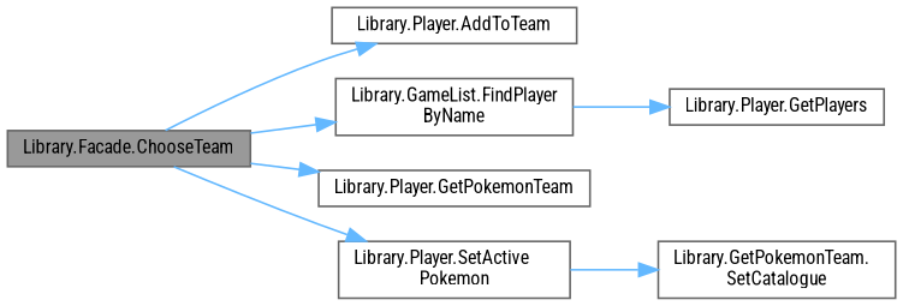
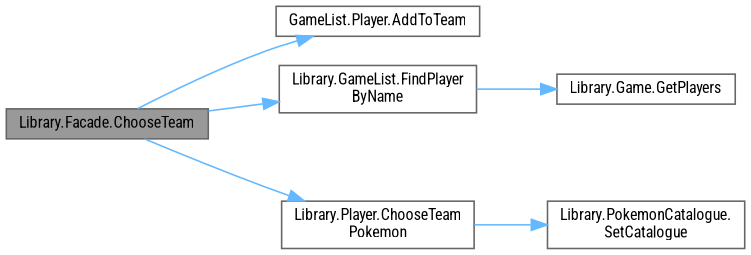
  digraph {
    fontname="Roboto Condensed"
    rankdir=LR
    node [color=grey40 fillcolor=white fontname="Roboto Condensed" fontsize=10 shape=box style=filled]
    edge [color=steelblue1 fontname="Roboto Condensed" fontsize=10 labelfontname=Helvetica labelfontsize=10 style=solid]
    n1 [color=gray40 fillcolor=grey60 fontcolor=black height=0.2 label="Library.Facade.ChooseTeam" width=0.4]
-   n2 [height=0.2 label="Library.Player.AddToTeam" width=0.4]
+   n2 [height=0.2 label="GameList.Player.AddToTeam" width=0.4]
    n3 [height=0.2 label="Library.GameList.FindPlayer\lByName" width=0.4]
-   n4 [height=0.2 label="Library.Player.GetPokemonTeam" width=0.4]
-   n5 [height=0.2 label="Library.Player.SetActive\lPokemon" width=0.4]
-   n6 [height=0.2 label="Library.Player.GetPlayers" width=0.4]
-   n7 [height=0.2 label="Library.GetPokemonTeam.\lSetCatalogue" width=0.4]
+   n5 [height=0.2 label="Library.Player.ChooseTeam\lPokemon" width=0.4]
+   n6 [height=0.2 label="Library.Game.GetPlayers" width=0.4]
+   n7 [height=0.2 label="Library.PokemonCatalogue.\lSetCatalogue" width=0.4]
    n1 -> n2
    n1 -> n3
-   n1 -> n4
    n1 -> n5
    n3 -> n6
    n5 -> n7
  }
